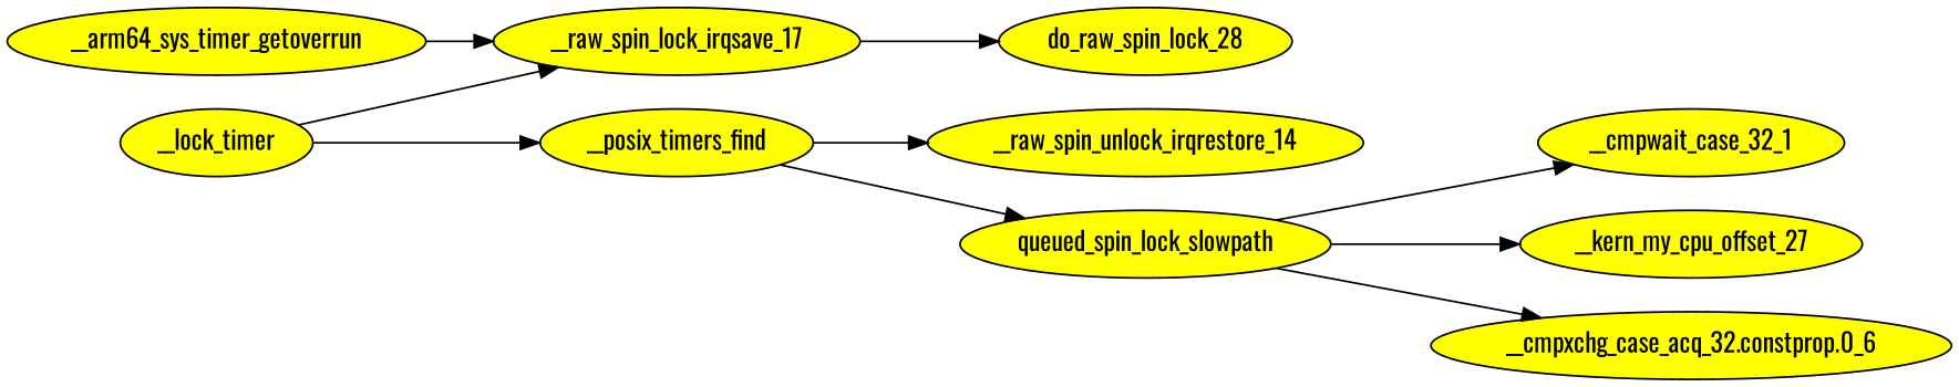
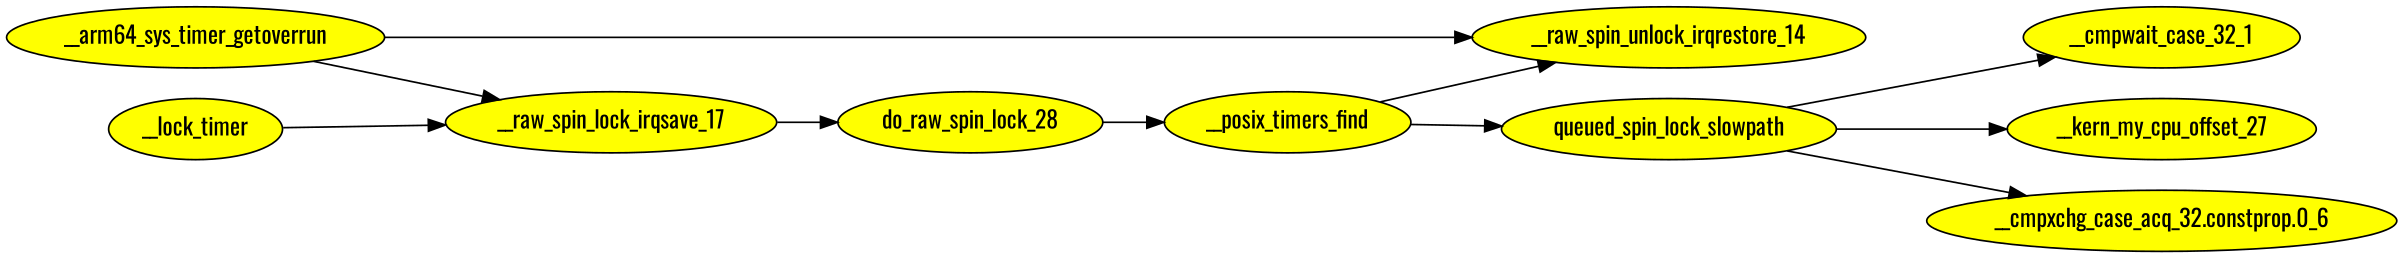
  digraph {
    fontname=Oswald
    rankdir=LR
    node [fillcolor=yellow fontname=Oswald style=filled]
    edge [fontname=Oswald]
    __arm64_sys_timer_getoverrun
    __raw_spin_unlock_irqrestore_14
    __raw_spin_lock_irqsave_17
    __lock_timer
    __posix_timers_find
    queued_spin_lock_slowpath
    do_raw_spin_lock_28
    __cmpwait_case_32_1
    __kern_my_cpu_offset_27
    "__cmpxchg_case_acq_32.constprop.0_6"
+   __arm64_sys_timer_getoverrun -> __raw_spin_unlock_irqrestore_14 [edgeid=1]
    __arm64_sys_timer_getoverrun -> __raw_spin_lock_irqsave_17 [edgeid=2]
    __raw_spin_lock_irqsave_17 -> do_raw_spin_lock_28 [edgeid=6]
    __lock_timer -> __raw_spin_lock_irqsave_17 [edgeid=5]
-   __lock_timer -> __posix_timers_find [edgeid=4]
+   do_raw_spin_lock_28 -> __posix_timers_find [edgeid=4]
    __posix_timers_find -> __raw_spin_unlock_irqrestore_14 [edgeid=3]
    __posix_timers_find -> queued_spin_lock_slowpath [edgeid=7]
    queued_spin_lock_slowpath -> __cmpwait_case_32_1 [edgeid=8]
    queued_spin_lock_slowpath -> __kern_my_cpu_offset_27 [edgeid=9]
    queued_spin_lock_slowpath -> "__cmpxchg_case_acq_32.constprop.0_6" [edgeid=10]
  }
